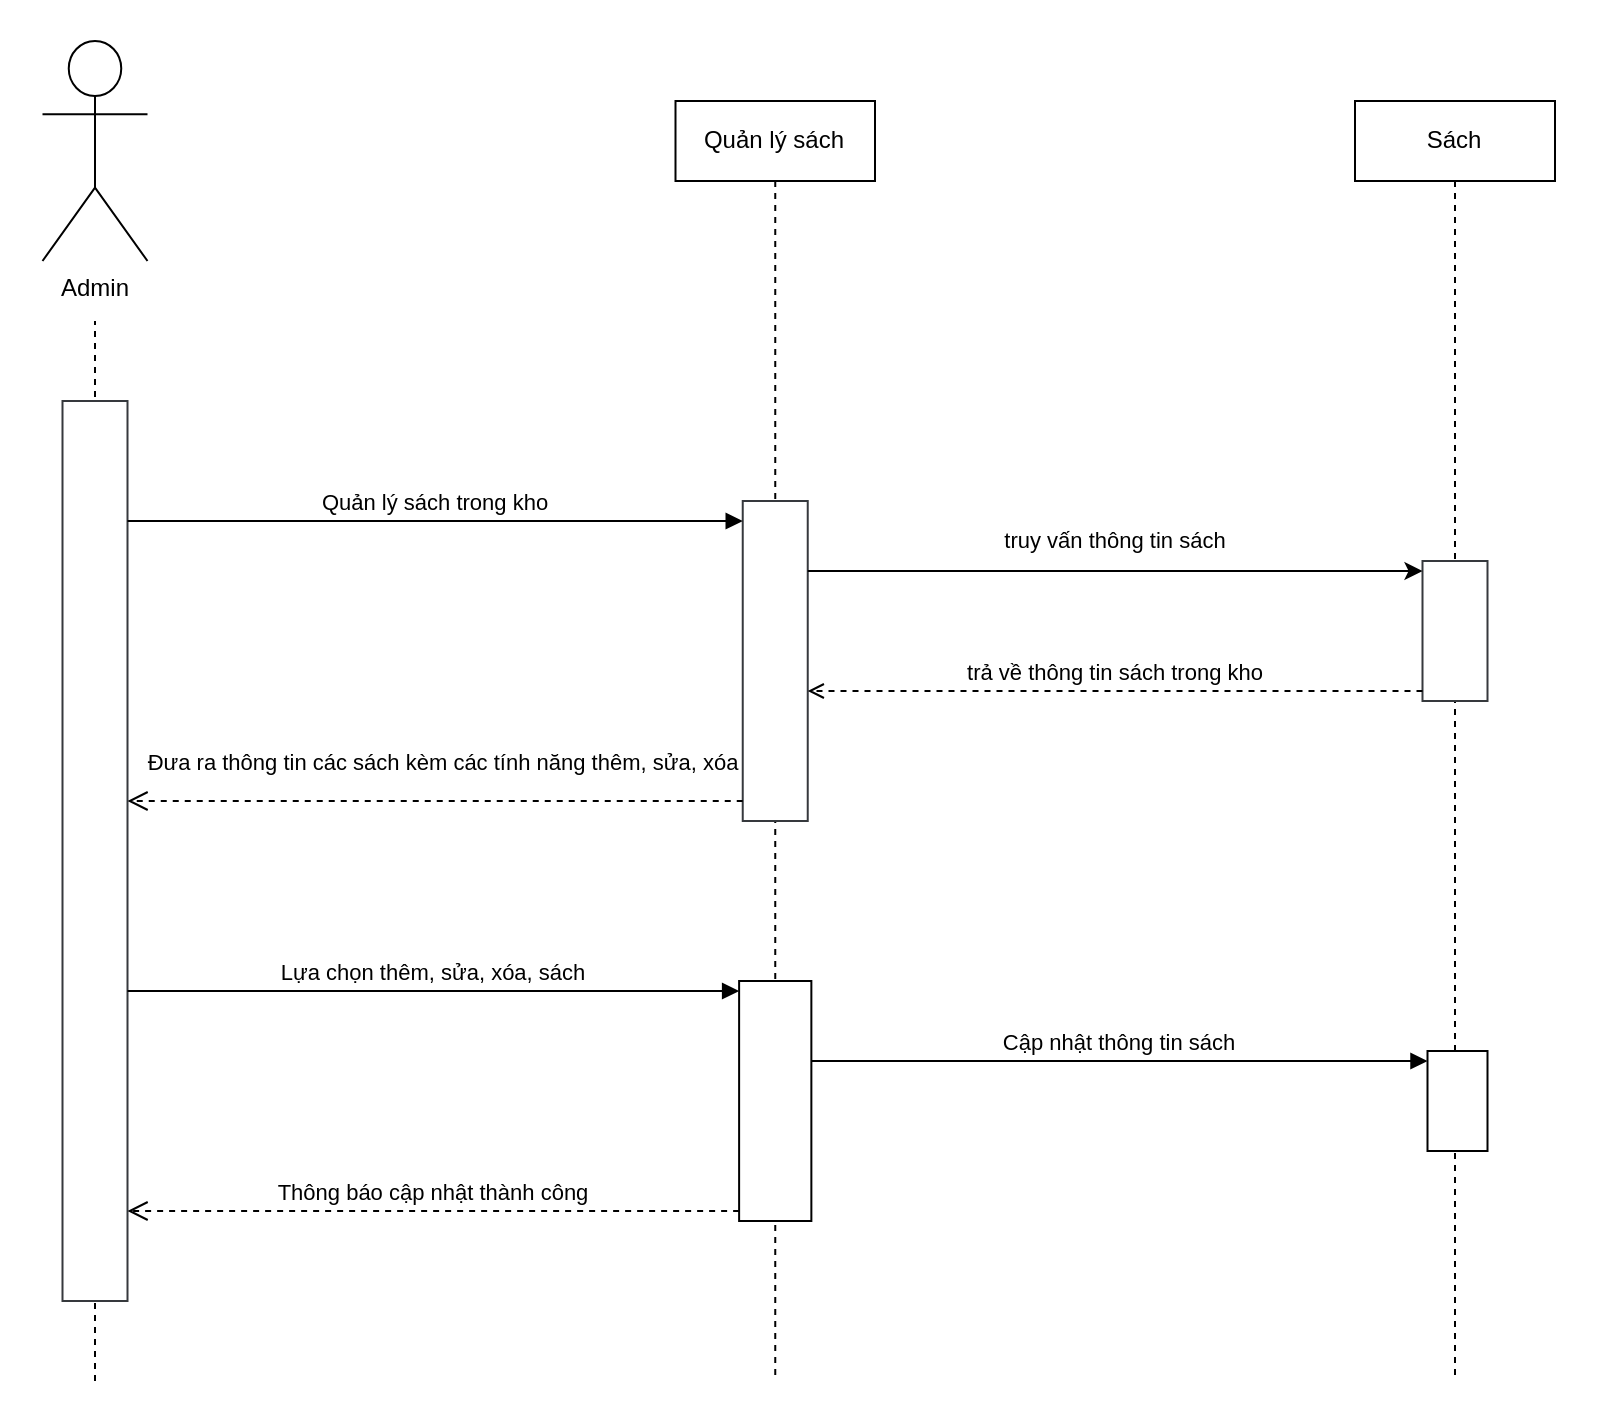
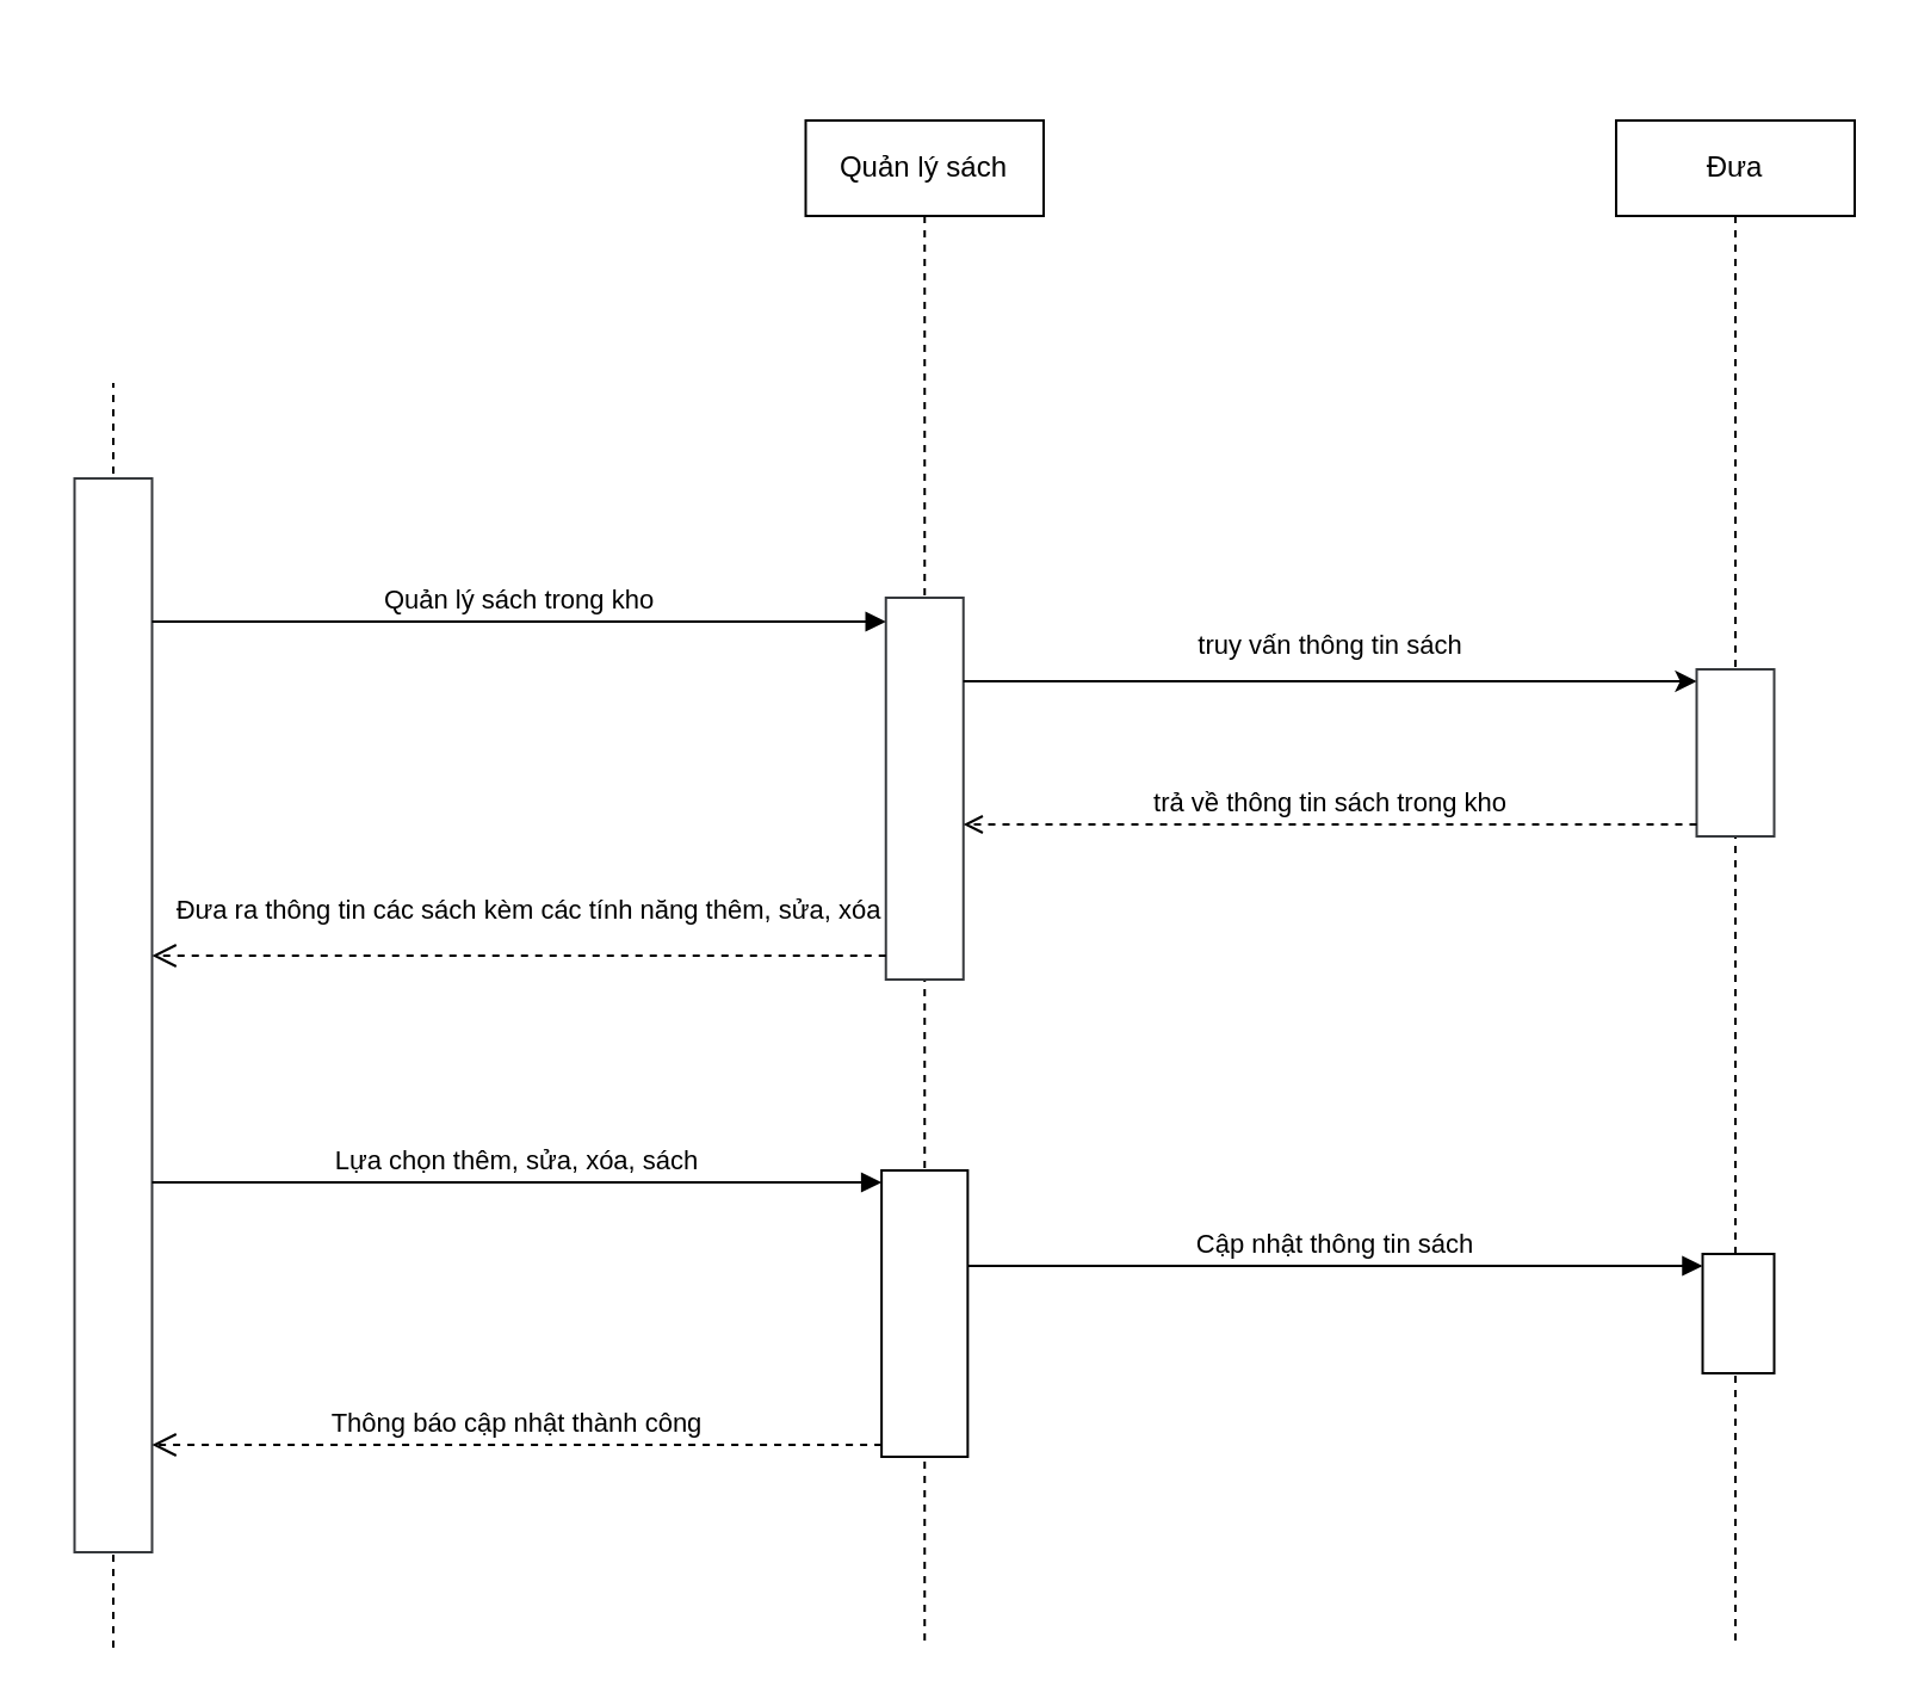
  <mxCell id="0" />
  <mxCell id="1" parent="0" />
  <mxCell id="2" value="" style="endArrow=none;dashed=1;html=1;rounded=0;" edge="1" parent="1"><mxGeometry width="50" height="50" relative="1" as="geometry"><mxPoint x="47" y="690" as="sourcePoint" /><mxPoint x="47" y="160" as="targetPoint" /></mxGeometry></mxCell>
  <mxCell id="3" value="Quản lý sách" style="shape=umlLifeline;perimeter=lifelinePerimeter;whiteSpace=wrap;html=1;container=1;dropTarget=0;collapsible=0;recursiveResize=0;outlineConnect=0;portConstraint=eastwest;newEdgeStyle={&quot;curved&quot;:0,&quot;rounded&quot;:0};" vertex="1" parent="1"><mxGeometry x="337.25" y="50" width="99.75" height="640" as="geometry" /></mxCell>
  <mxCell id="4" value="" style="html=1;points=[[0,0,0,0,5],[0,1,0,0,-5],[1,0,0,0,5],[1,1,0,0,-5]];perimeter=orthogonalPerimeter;outlineConnect=0;targetShapes=umlLifeline;portConstraint=eastwest;newEdgeStyle={&quot;curved&quot;:0,&quot;rounded&quot;:0};fillColor=#ffffff&#10;;strokeColor=#36393d;" vertex="1" parent="3"><mxGeometry x="33.62" y="200" width="32.5" height="160" as="geometry" /></mxCell>
  <mxCell id="5" value="" style="html=1;points=[[0,0,0,0,5],[0,1,0,0,-5],[1,0,0,0,5],[1,1,0,0,-5]];perimeter=orthogonalPerimeter;outlineConnect=0;targetShapes=umlLifeline;portConstraint=eastwest;newEdgeStyle={&quot;curved&quot;:0,&quot;rounded&quot;:0};" vertex="1" parent="3"><mxGeometry x="31.81" y="440" width="36.12" height="120" as="geometry" /></mxCell>
  <mxCell id="6" value="" style="html=1;points=[[0,0,0,0,5],[0,1,0,0,-5],[1,0,0,0,5],[1,1,0,0,-5]];perimeter=orthogonalPerimeter;outlineConnect=0;targetShapes=umlLifeline;portConstraint=eastwest;newEdgeStyle={&quot;curved&quot;:0,&quot;rounded&quot;:0};fillColor=#ffffff;strokeColor=#36393d;" vertex="1" parent="1"><mxGeometry x="30.75" y="200" width="32.5" height="450" as="geometry" /></mxCell>
  <mxCell id="7" value="Đưa ra thông tin các sách kèm các tính năng thêm, sửa, xóa" style="html=1;verticalAlign=bottom;endArrow=open;dashed=1;endSize=8;rounded=0;" edge="1" parent="1"><mxGeometry x="-0.023" y="-10" relative="1" as="geometry"><mxPoint x="370.87" y="400" as="sourcePoint" /><mxPoint x="63.25" y="400" as="targetPoint" /><mxPoint as="offset" /></mxGeometry></mxCell>
  <mxCell id="8" value="Quản lý sách trong kho" style="html=1;verticalAlign=bottom;endArrow=block;curved=0;rounded=0;" edge="1" parent="1"><mxGeometry width="80" relative="1" as="geometry"><mxPoint x="63.25" y="260" as="sourcePoint" /><mxPoint x="370.87" y="260" as="targetPoint" /><Array as="points" /></mxGeometry></mxCell>
- <mxCell id="9" value="Sách" style="shape=umlLifeline;perimeter=lifelinePerimeter;whiteSpace=wrap;html=1;container=1;dropTarget=0;collapsible=0;recursiveResize=0;outlineConnect=0;portConstraint=eastwest;newEdgeStyle={&quot;curved&quot;:0,&quot;rounded&quot;:0};size=40;" vertex="1" parent="1"><mxGeometry x="677" y="50" width="100" height="640" as="geometry" /></mxCell>
+ <mxCell id="9" value="Đưa" style="shape=umlLifeline;perimeter=lifelinePerimeter;whiteSpace=wrap;html=1;container=1;dropTarget=0;collapsible=0;recursiveResize=0;outlineConnect=0;portConstraint=eastwest;newEdgeStyle={&quot;curved&quot;:0,&quot;rounded&quot;:0};size=40;" vertex="1" parent="1"><mxGeometry x="677" y="50" width="100" height="640" as="geometry" /></mxCell>
  <mxCell id="10" value="" style="html=1;points=[[0,0,0,0,5],[0,1,0,0,-5],[1,0,0,0,5],[1,1,0,0,-5]];perimeter=orthogonalPerimeter;outlineConnect=0;targetShapes=umlLifeline;portConstraint=eastwest;newEdgeStyle={&quot;curved&quot;:0,&quot;rounded&quot;:0};fillColor=#ffffff;strokeColor=#36393d;" vertex="1" parent="9"><mxGeometry x="33.75" y="230" width="32.5" height="70" as="geometry" /></mxCell>
  <mxCell id="11" value="" style="html=1;points=[[0,0,0,0,5],[0,1,0,0,-5],[1,0,0,0,5],[1,1,0,0,-5]];perimeter=orthogonalPerimeter;outlineConnect=0;targetShapes=umlLifeline;portConstraint=eastwest;newEdgeStyle={&quot;curved&quot;:0,&quot;rounded&quot;:0};" vertex="1" parent="9"><mxGeometry x="36.25" y="475" width="30" height="50" as="geometry" /></mxCell>
- <mxCell id="12" value="Admin" style="shape=umlActor;verticalLabelPosition=bottom;verticalAlign=top;html=1;outlineConnect=0;" vertex="1" parent="1"><mxGeometry x="20.75" y="20" width="52.5" height="110" as="geometry" /></mxCell>
  <mxCell id="13" value="truy vấn thông tin sách" style="edgeStyle=orthogonalEdgeStyle;rounded=0;orthogonalLoop=1;jettySize=auto;html=1;curved=0;entryX=0;entryY=0;entryDx=0;entryDy=5;entryPerimeter=0;" edge="1" parent="1" source="4" target="10"><mxGeometry x="-0.0" y="15" relative="1" as="geometry"><Array as="points"><mxPoint x="477" y="285" /><mxPoint x="477" y="285" /></Array><mxPoint as="offset" /></mxGeometry></mxCell>
  <mxCell id="14" value="trả về thông tin sách trong kho" style="html=1;verticalAlign=bottom;labelBackgroundColor=none;endArrow=open;endFill=0;dashed=1;rounded=0;exitX=0;exitY=1;exitDx=0;exitDy=-5;exitPerimeter=0;" edge="1" parent="1" source="10" target="4"><mxGeometry width="160" relative="1" as="geometry"><mxPoint x="607" y="450" as="sourcePoint" /><mxPoint x="447" y="300" as="targetPoint" /></mxGeometry></mxCell>
  <mxCell id="15" value="Lựa chọn thêm, sửa, xóa, sách" style="html=1;verticalAlign=bottom;endArrow=block;curved=0;rounded=0;entryX=0;entryY=0;entryDx=0;entryDy=5;" edge="1" target="5" parent="1" source="6"><mxGeometry relative="1" as="geometry"><mxPoint x="298.12" y="515" as="sourcePoint" /></mxGeometry></mxCell>
  <mxCell id="16" value="Thông báo cập nhật thành công" style="html=1;verticalAlign=bottom;endArrow=open;dashed=1;endSize=8;rounded=0;exitX=0;exitY=1;exitDx=0;exitDy=-5;" edge="1" source="5" parent="1" target="6"><mxGeometry relative="1" as="geometry"><mxPoint x="77" y="570" as="targetPoint" /></mxGeometry></mxCell>
  <mxCell id="17" value="Cập nhật thông tin sách" style="html=1;verticalAlign=bottom;endArrow=block;curved=0;rounded=0;entryX=0;entryY=0;entryDx=0;entryDy=5;" edge="1" target="11" parent="1" source="5"><mxGeometry relative="1" as="geometry"><mxPoint x="652" y="545" as="sourcePoint" /></mxGeometry></mxCell>
